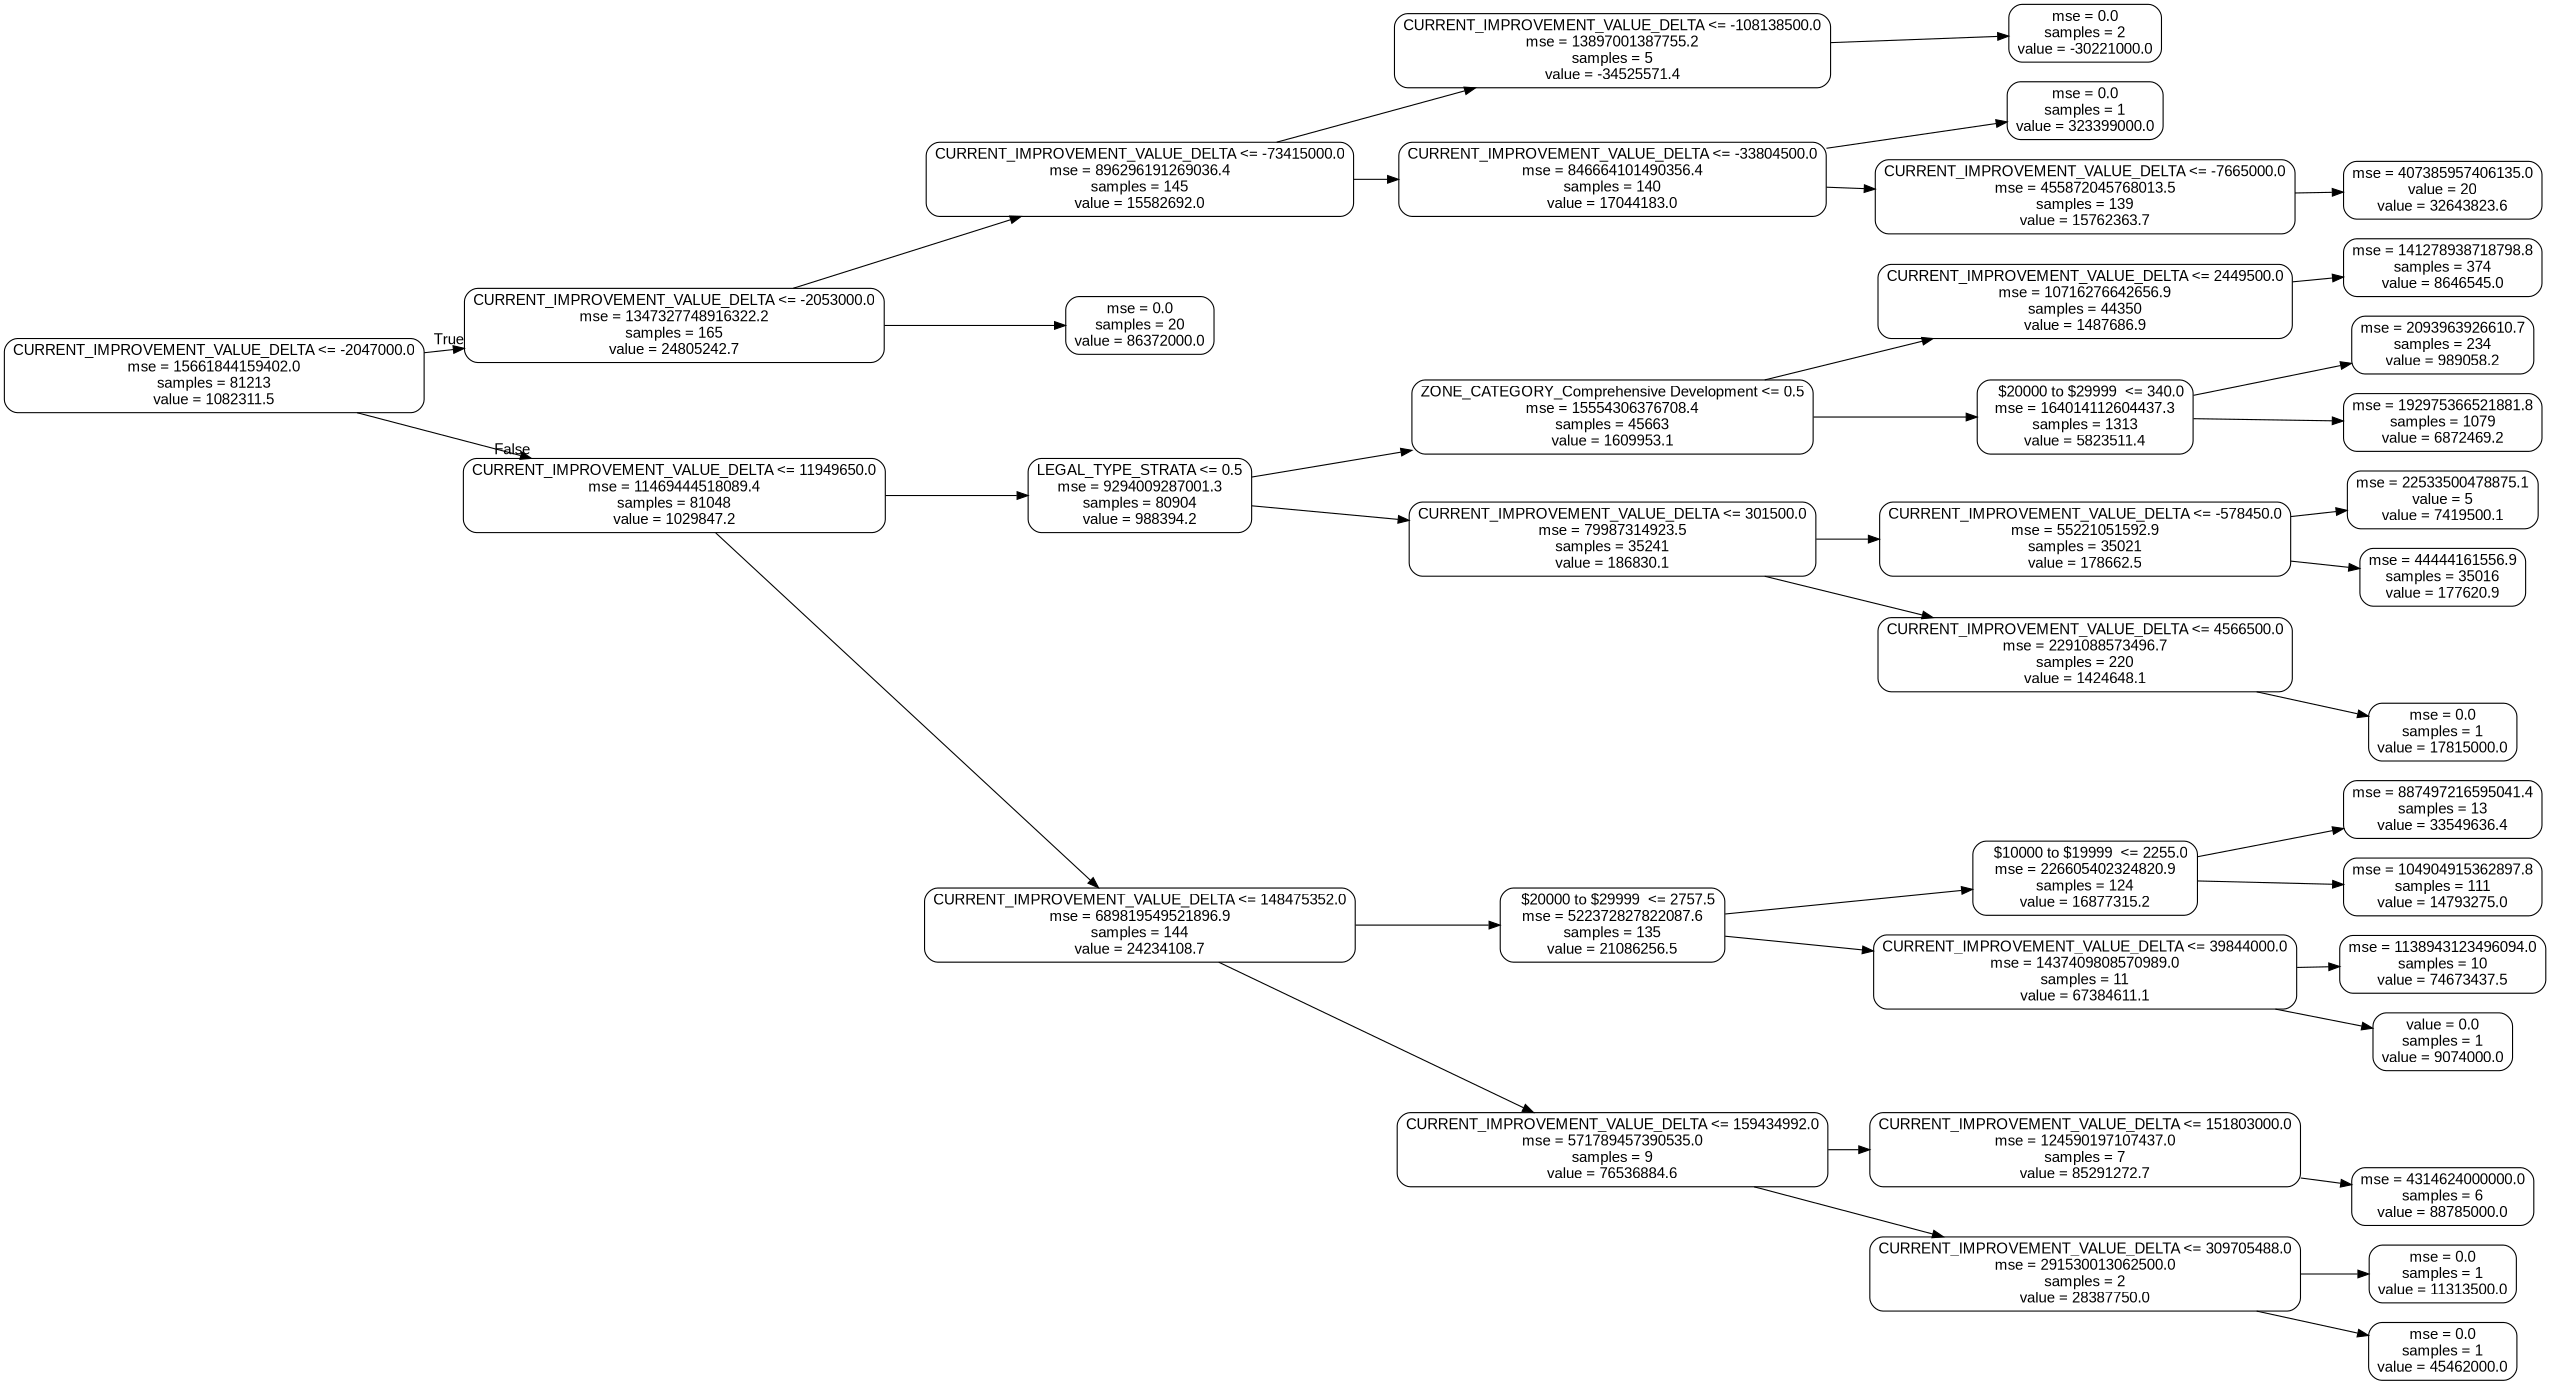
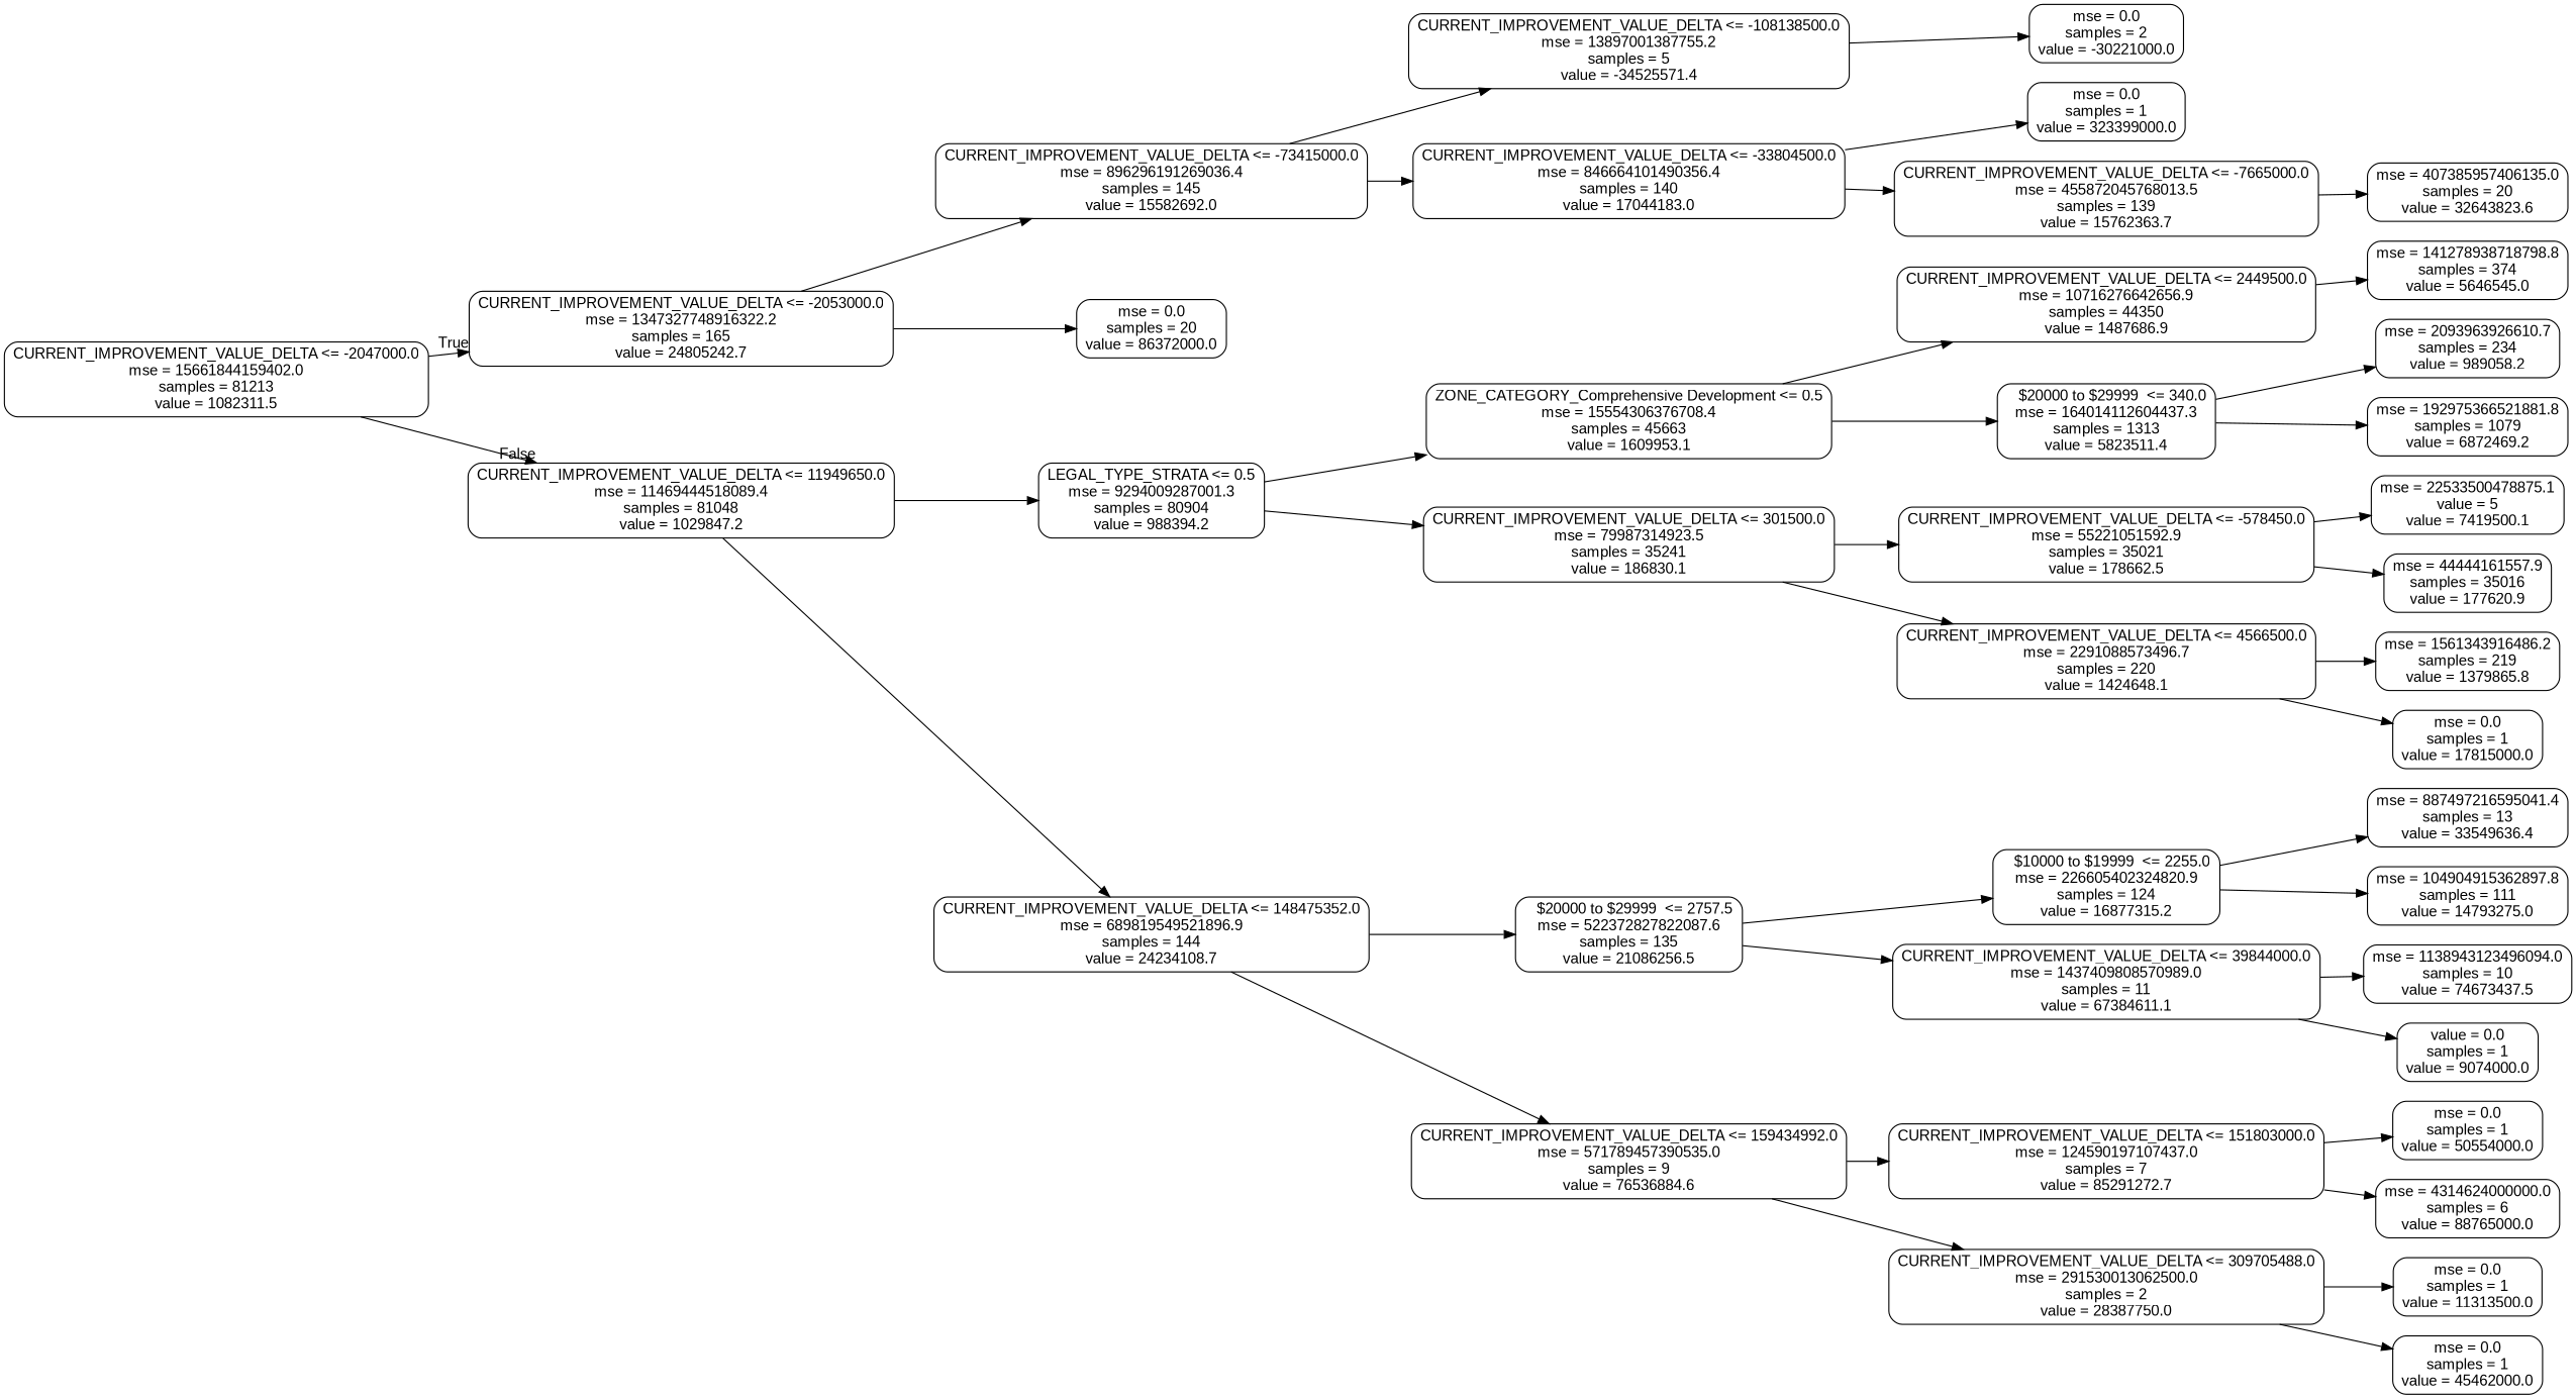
  digraph {
    fontname="Liberation Sans"
    rankdir=LR
    node [color=black fontname="Liberation Sans" shape=box style=rounded]
    edge [fontname="Liberation Sans"]
    n1 [label="CURRENT_IMPROVEMENT_VALUE_DELTA <= -2047000.0\nmse = 15661844159402.0\nsamples = 81213\nvalue = 1082311.5"]
    n2 [label="CURRENT_IMPROVEMENT_VALUE_DELTA <= -2053000.0\nmse = 1347327748916322.2\nsamples = 165\nvalue = 24805242.7"]
    n3 [label="CURRENT_IMPROVEMENT_VALUE_DELTA <= 11949650.0\nmse = 11469444518089.4\nsamples = 81048\nvalue = 1029847.2"]
    n4 [label="CURRENT_IMPROVEMENT_VALUE_DELTA <= -73415000.0\nmse = 896296191269036.4\nsamples = 145\nvalue = 15582692.0"]
    n5 [label="mse = 0.0\nsamples = 20\nvalue = 86372000.0"]
    n6 [label="LEGAL_TYPE_STRATA <= 0.5\nmse = 9294009287001.3\nsamples = 80904\nvalue = 988394.2"]
    n7 [label="CURRENT_IMPROVEMENT_VALUE_DELTA <= 148475352.0\nmse = 689819549521896.9\nsamples = 144\nvalue = 24234108.7"]
    n8 [label="CURRENT_IMPROVEMENT_VALUE_DELTA <= -108138500.0\nmse = 13897001387755.2\nsamples = 5\nvalue = -34525571.4"]
    n9 [label="CURRENT_IMPROVEMENT_VALUE_DELTA <= -33804500.0\nmse = 846664101490356.4\nsamples = 140\nvalue = 17044183.0"]
    n10 [label="mse = 0.0\nsamples = 2\nvalue = -30221000.0"]
    n11 [label="mse = 0.0\nsamples = 1\nvalue = 323399000.0"]
    n12 [label="CURRENT_IMPROVEMENT_VALUE_DELTA <= -7665000.0\nmse = 455872045768013.5\nsamples = 139\nvalue = 15762363.7"]
-   n13 [label="mse = 407385957406135.0\nvalue = 20\nvalue = 32643823.6"]
+   n13 [label="mse = 407385957406135.0\nsamples = 20\nvalue = 32643823.6"]
    n14 [label="ZONE_CATEGORY_Comprehensive Development <= 0.5\nmse = 15554306376708.4\nsamples = 45663\nvalue = 1609953.1"]
    n15 [label="CURRENT_IMPROVEMENT_VALUE_DELTA <= 301500.0\nmse = 79987314923.5\nsamples = 35241\nvalue = 186830.1"]
    n16 [label="   $20000 to $29999  <= 2757.5\nmse = 522372827822087.6\nsamples = 135\nvalue = 21086256.5"]
    n17 [label="CURRENT_IMPROVEMENT_VALUE_DELTA <= 159434992.0\nmse = 571789457390535.0\nsamples = 9\nvalue = 76536884.6"]
    n18 [label="CURRENT_IMPROVEMENT_VALUE_DELTA <= 2449500.0\nmse = 10716276642656.9\nsamples = 44350\nvalue = 1487686.9"]
    n19 [label="   $20000 to $29999  <= 340.0\nmse = 164014112604437.3\nsamples = 1313\nvalue = 5823511.4"]
    n20 [label="CURRENT_IMPROVEMENT_VALUE_DELTA <= -578450.0\nmse = 55221051592.9\nsamples = 35021\nvalue = 178662.5"]
    n21 [label="CURRENT_IMPROVEMENT_VALUE_DELTA <= 4566500.0\nmse = 2291088573496.7\nsamples = 220\nvalue = 1424648.1"]
-   n22 [label="mse = 141278938718798.8\nsamples = 374\nvalue = 8646545.0"]
+   n22 [label="mse = 141278938718798.8\nsamples = 374\nvalue = 5646545.0"]
    n23 [label="mse = 2093963926610.7\nsamples = 234\nvalue = 989058.2"]
    n24 [label="mse = 192975366521881.8\nsamples = 1079\nvalue = 6872469.2"]
    n25 [label="mse = 22533500478875.1\nvalue = 5\nvalue = 7419500.1"]
-   n26 [label="mse = 44444161556.9\nsamples = 35016\nvalue = 177620.9"]
+   n26 [label="mse = 44444161557.9\nsamples = 35016\nvalue = 177620.9"]
+   n27 [label="mse = 1561343916486.2\nsamples = 219\nvalue = 1379865.8"]
    n28 [label="mse = 0.0\nsamples = 1\nvalue = 17815000.0"]
    n29 [label="   $10000 to $19999  <= 2255.0\nmse = 226605402324820.9\nsamples = 124\nvalue = 16877315.2"]
    n30 [label="CURRENT_IMPROVEMENT_VALUE_DELTA <= 39844000.0\nmse = 1437409808570989.0\nsamples = 11\nvalue = 67384611.1"]
    n31 [label="CURRENT_IMPROVEMENT_VALUE_DELTA <= 151803000.0\nmse = 124590197107437.0\nsamples = 7\nvalue = 85291272.7"]
    n32 [label="CURRENT_IMPROVEMENT_VALUE_DELTA <= 309705488.0\nmse = 291530013062500.0\nsamples = 2\nvalue = 28387750.0"]
    n33 [label="mse = 887497216595041.4\nsamples = 13\nvalue = 33549636.4"]
    n34 [label="mse = 104904915362897.8\nsamples = 111\nvalue = 14793275.0"]
    n35 [label="mse = 1138943123496094.0\nsamples = 10\nvalue = 74673437.5"]
    n36 [label="value = 0.0\nsamples = 1\nvalue = 9074000.0"]
-   n38 [label="mse = 4314624000000.0\nsamples = 6\nvalue = 88785000.0"]
+   n37 [label="mse = 0.0\nsamples = 1\nvalue = 50554000.0"]
+   n38 [label="mse = 4314624000000.0\nsamples = 6\nvalue = 88765000.0"]
    n39 [label="mse = 0.0\nsamples = 1\nvalue = 11313500.0"]
    n40 [label="mse = 0.0\nsamples = 1\nvalue = 45462000.0"]
    n1 -> n2 [headlabel=True labelangle=45 labeldistance=2.5]
    n1 -> n3 [headlabel=False labelangle=-45 labeldistance=2.5]
    n2 -> n4
    n2 -> n5
    n3 -> n6
    n3 -> n7
    n4 -> n8
    n4 -> n9
    n6 -> n14
    n6 -> n15
    n7 -> n16
    n7 -> n17
    n8 -> n10
    n9 -> n11
    n9 -> n12
    n12 -> n13
    n14 -> n18
    n14 -> n19
    n15 -> n20
    n15 -> n21
    n16 -> n29
    n16 -> n30
    n17 -> n31
    n17 -> n32
    n18 -> n22
    n19 -> n23
    n19 -> n24
    n20 -> n25
    n20 -> n26
+   n21 -> n27
    n21 -> n28
    n29 -> n33
    n29 -> n34
    n30 -> n35
    n30 -> n36
+   n31 -> n37
    n31 -> n38
    n32 -> n39
    n32 -> n40
  }
